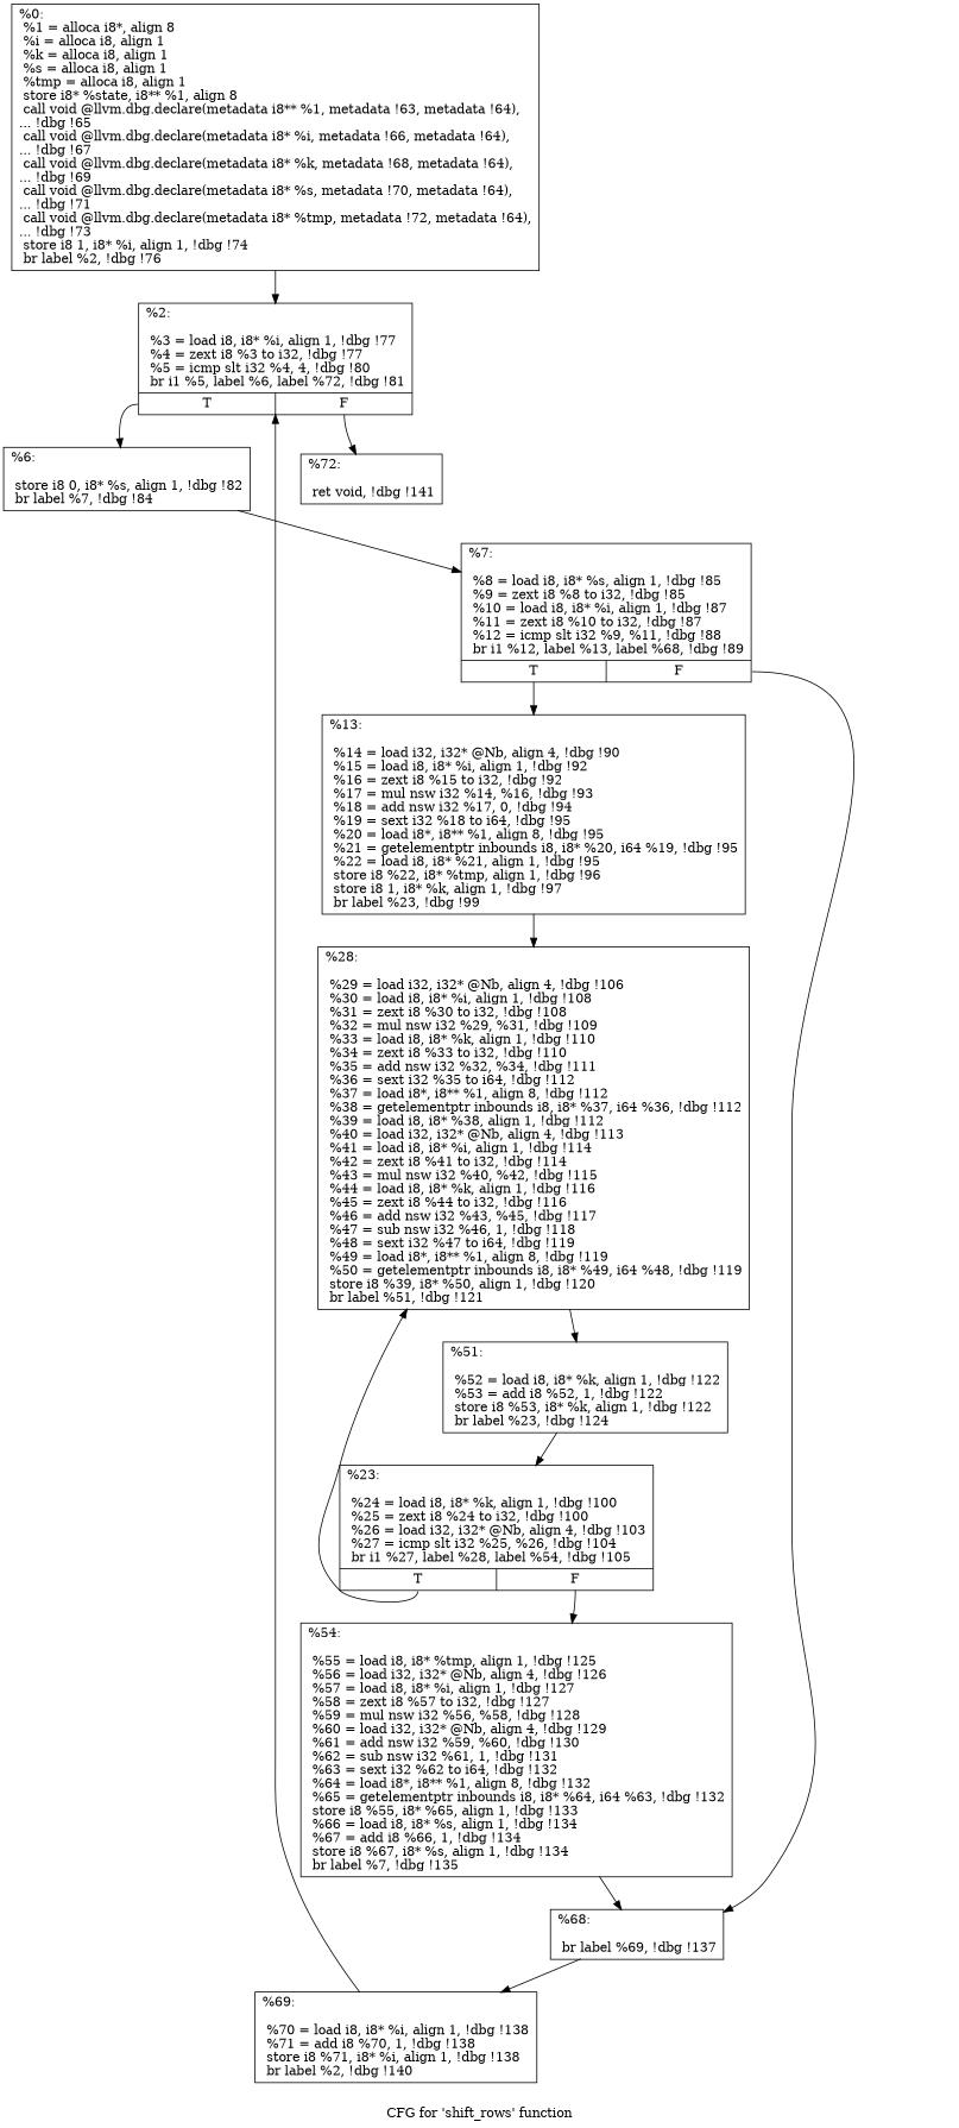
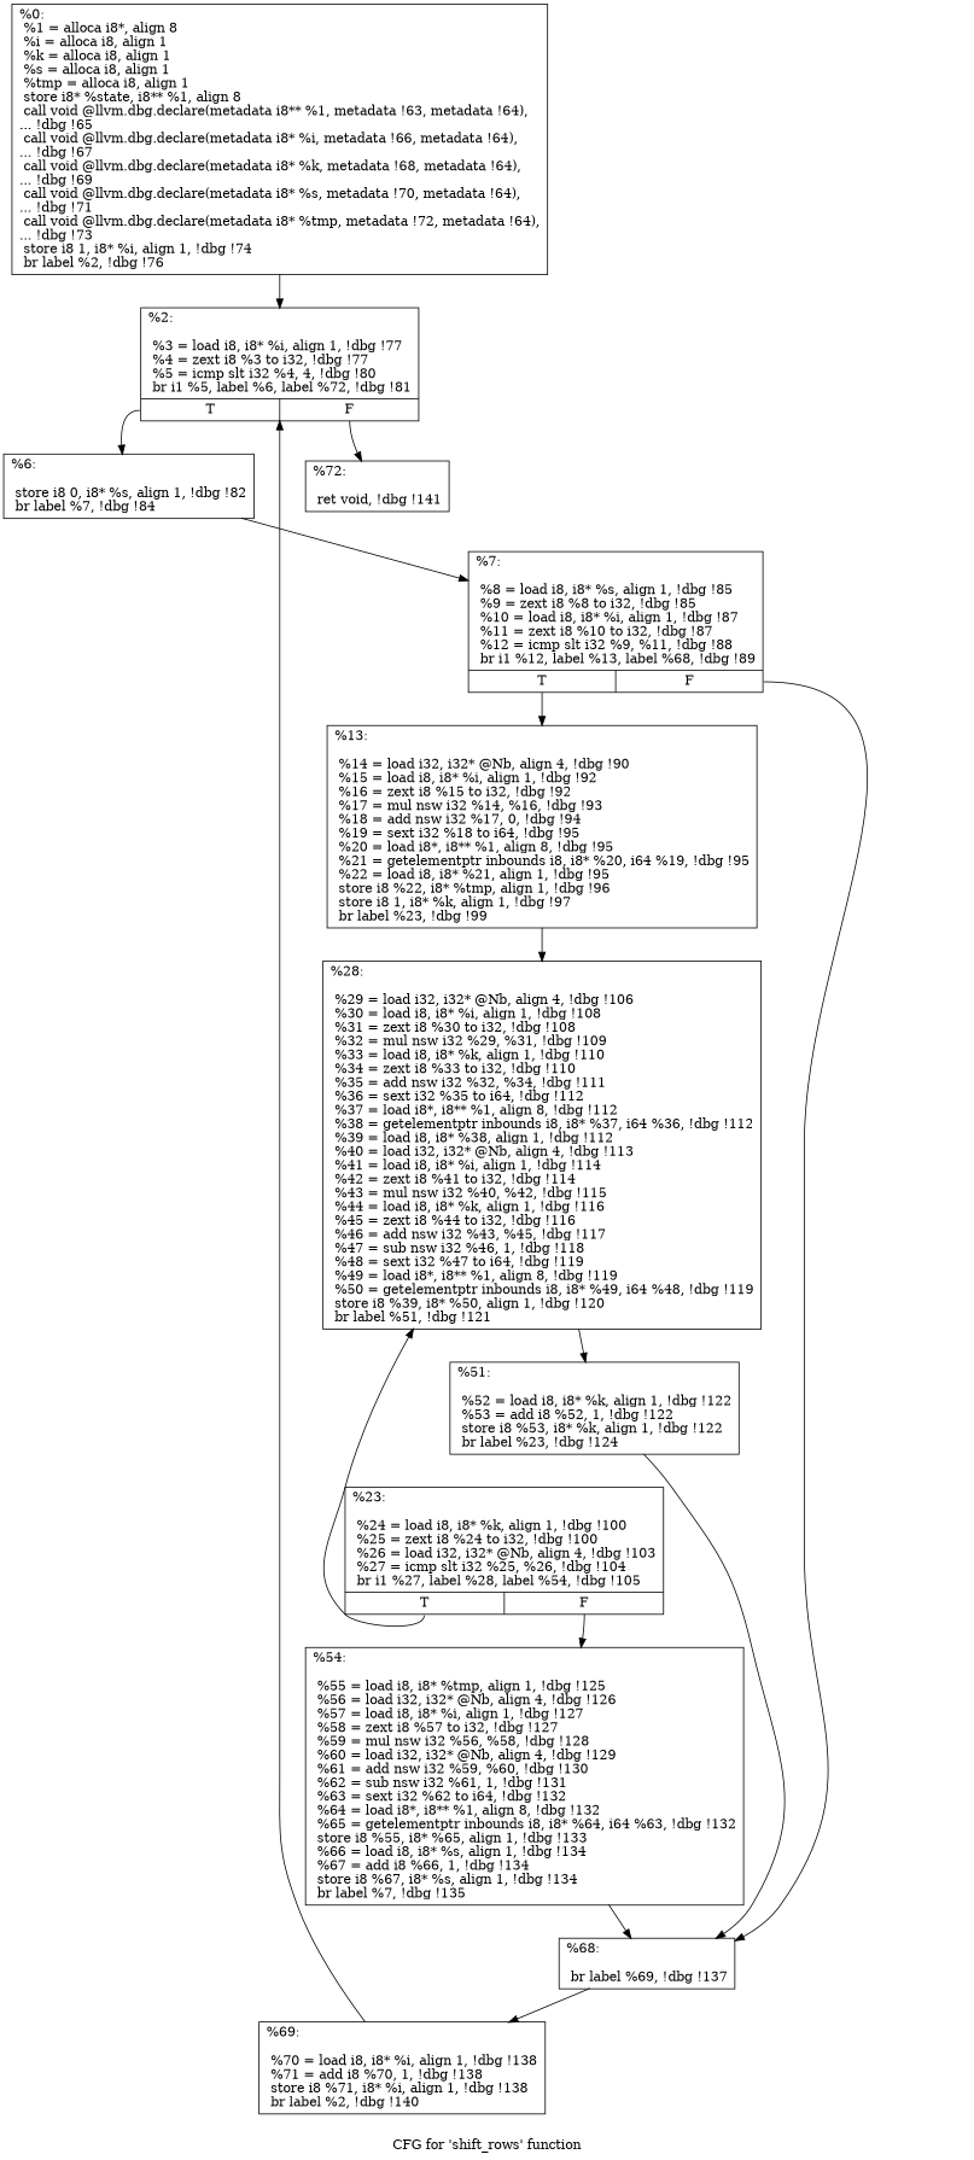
  digraph {
    label="CFG for 'shift_rows' function"
    node [shape=record]
    n1 [label="{%0:\l  %1 = alloca i8*, align 8\l  %i = alloca i8, align 1\l  %k = alloca i8, align 1\l  %s = alloca i8, align 1\l  %tmp = alloca i8, align 1\l  store i8* %state, i8** %1, align 8\l  call void @llvm.dbg.declare(metadata i8** %1, metadata !63, metadata !64),\l... !dbg !65\l  call void @llvm.dbg.declare(metadata i8* %i, metadata !66, metadata !64),\l... !dbg !67\l  call void @llvm.dbg.declare(metadata i8* %k, metadata !68, metadata !64),\l... !dbg !69\l  call void @llvm.dbg.declare(metadata i8* %s, metadata !70, metadata !64),\l... !dbg !71\l  call void @llvm.dbg.declare(metadata i8* %tmp, metadata !72, metadata !64),\l... !dbg !73\l  store i8 1, i8* %i, align 1, !dbg !74\l  br label %2, !dbg !76\l}"]
    n2 [label="{%2:\l\l  %3 = load i8, i8* %i, align 1, !dbg !77\l  %4 = zext i8 %3 to i32, !dbg !77\l  %5 = icmp slt i32 %4, 4, !dbg !80\l  br i1 %5, label %6, label %72, !dbg !81\l|{<s0>T|<s1>F}}"]
    n3 [label="{%6:\l\l  store i8 0, i8* %s, align 1, !dbg !82\l  br label %7, !dbg !84\l}"]
    n4 [label="{%72:\l\l  ret void, !dbg !141\l}"]
    n5 [label="{%7:\l\l  %8 = load i8, i8* %s, align 1, !dbg !85\l  %9 = zext i8 %8 to i32, !dbg !85\l  %10 = load i8, i8* %i, align 1, !dbg !87\l  %11 = zext i8 %10 to i32, !dbg !87\l  %12 = icmp slt i32 %9, %11, !dbg !88\l  br i1 %12, label %13, label %68, !dbg !89\l|{<s0>T|<s1>F}}"]
    n6 [label="{%13:\l\l  %14 = load i32, i32* @Nb, align 4, !dbg !90\l  %15 = load i8, i8* %i, align 1, !dbg !92\l  %16 = zext i8 %15 to i32, !dbg !92\l  %17 = mul nsw i32 %14, %16, !dbg !93\l  %18 = add nsw i32 %17, 0, !dbg !94\l  %19 = sext i32 %18 to i64, !dbg !95\l  %20 = load i8*, i8** %1, align 8, !dbg !95\l  %21 = getelementptr inbounds i8, i8* %20, i64 %19, !dbg !95\l  %22 = load i8, i8* %21, align 1, !dbg !95\l  store i8 %22, i8* %tmp, align 1, !dbg !96\l  store i8 1, i8* %k, align 1, !dbg !97\l  br label %23, !dbg !99\l}"]
    n7 [label="{%68:\l\l  br label %69, !dbg !137\l}"]
    n8 [label="{%28:\l\l  %29 = load i32, i32* @Nb, align 4, !dbg !106\l  %30 = load i8, i8* %i, align 1, !dbg !108\l  %31 = zext i8 %30 to i32, !dbg !108\l  %32 = mul nsw i32 %29, %31, !dbg !109\l  %33 = load i8, i8* %k, align 1, !dbg !110\l  %34 = zext i8 %33 to i32, !dbg !110\l  %35 = add nsw i32 %32, %34, !dbg !111\l  %36 = sext i32 %35 to i64, !dbg !112\l  %37 = load i8*, i8** %1, align 8, !dbg !112\l  %38 = getelementptr inbounds i8, i8* %37, i64 %36, !dbg !112\l  %39 = load i8, i8* %38, align 1, !dbg !112\l  %40 = load i32, i32* @Nb, align 4, !dbg !113\l  %41 = load i8, i8* %i, align 1, !dbg !114\l  %42 = zext i8 %41 to i32, !dbg !114\l  %43 = mul nsw i32 %40, %42, !dbg !115\l  %44 = load i8, i8* %k, align 1, !dbg !116\l  %45 = zext i8 %44 to i32, !dbg !116\l  %46 = add nsw i32 %43, %45, !dbg !117\l  %47 = sub nsw i32 %46, 1, !dbg !118\l  %48 = sext i32 %47 to i64, !dbg !119\l  %49 = load i8*, i8** %1, align 8, !dbg !119\l  %50 = getelementptr inbounds i8, i8* %49, i64 %48, !dbg !119\l  store i8 %39, i8* %50, align 1, !dbg !120\l  br label %51, !dbg !121\l}"]
    n9 [label="{%69:\l\l  %70 = load i8, i8* %i, align 1, !dbg !138\l  %71 = add i8 %70, 1, !dbg !138\l  store i8 %71, i8* %i, align 1, !dbg !138\l  br label %2, !dbg !140\l}"]
    n10 [label="{%23:\l\l  %24 = load i8, i8* %k, align 1, !dbg !100\l  %25 = zext i8 %24 to i32, !dbg !100\l  %26 = load i32, i32* @Nb, align 4, !dbg !103\l  %27 = icmp slt i32 %25, %26, !dbg !104\l  br i1 %27, label %28, label %54, !dbg !105\l|{<s0>T|<s1>F}}"]
    n11 [label="{%54:\l\l  %55 = load i8, i8* %tmp, align 1, !dbg !125\l  %56 = load i32, i32* @Nb, align 4, !dbg !126\l  %57 = load i8, i8* %i, align 1, !dbg !127\l  %58 = zext i8 %57 to i32, !dbg !127\l  %59 = mul nsw i32 %56, %58, !dbg !128\l  %60 = load i32, i32* @Nb, align 4, !dbg !129\l  %61 = add nsw i32 %59, %60, !dbg !130\l  %62 = sub nsw i32 %61, 1, !dbg !131\l  %63 = sext i32 %62 to i64, !dbg !132\l  %64 = load i8*, i8** %1, align 8, !dbg !132\l  %65 = getelementptr inbounds i8, i8* %64, i64 %63, !dbg !132\l  store i8 %55, i8* %65, align 1, !dbg !133\l  %66 = load i8, i8* %s, align 1, !dbg !134\l  %67 = add i8 %66, 1, !dbg !134\l  store i8 %67, i8* %s, align 1, !dbg !134\l  br label %7, !dbg !135\l}"]
    n12 [label="{%51:\l\l  %52 = load i8, i8* %k, align 1, !dbg !122\l  %53 = add i8 %52, 1, !dbg !122\l  store i8 %53, i8* %k, align 1, !dbg !122\l  br label %23, !dbg !124\l}"]
    n1 -> n2
    n2 -> n3 [tailport=s0]
    n2 -> n4 [tailport=s1]
    n3 -> n5
    n5 -> n6 [tailport=s0]
    n5 -> n7 [tailport=s1]
    n6 -> n8
    n7 -> n9
    n8 -> n12
    n9 -> n2
    n10 -> n8 [tailport=s0]
    n10 -> n11 [tailport=s1]
    n11 -> n7
-   n12 -> n10
+   n12 -> n7
  }
